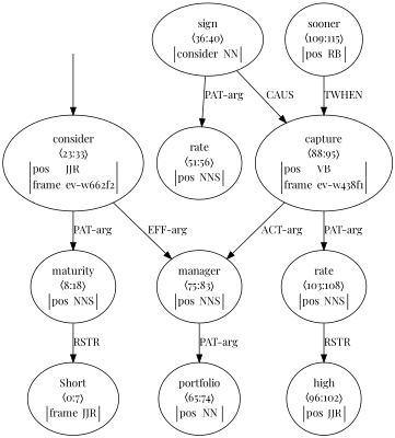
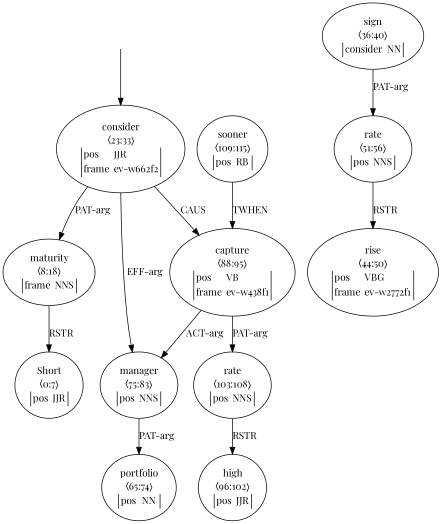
  digraph {
    fontname="Playfair Display"
    node [fontname="Playfair Display"]
    edge [fontname="Playfair Display"]
    top [style=invis]
    n2 [label=<<table align="center" border="0" cellspacing="0"><tr><td colspan="2">consider</td></tr><tr><td colspan="2">〈23:33〉</td></tr><tr><td sides="l" border="1" align="left">pos</td><td sides="r" border="1" align="left">JJR</td></tr><tr><td sides="l" border="1" align="left">frame</td><td sides="r" border="1" align="left">ev-w662f2</td></tr></table>>]
-   n3 [label=<<table align="center" border="0" cellspacing="0"><tr><td colspan="2">maturity</td></tr><tr><td colspan="2">〈8:18〉</td></tr><tr><td sides="l" border="1" align="left">pos</td><td sides="r" border="1" align="left">NNS</td></tr></table>>]
+   n3 [label=<<table align="center" border="0" cellspacing="0"><tr><td colspan="2">maturity</td></tr><tr><td colspan="2">〈8:18〉</td></tr><tr><td sides="l" border="1" align="left">frame</td><td sides="r" border="1" align="left">NNS</td></tr></table>>]
    n4 [label=<<table align="center" border="0" cellspacing="0"><tr><td colspan="2">capture</td></tr><tr><td colspan="2">〈88:95〉</td></tr><tr><td sides="l" border="1" align="left">pos</td><td sides="r" border="1" align="left">VB</td></tr><tr><td sides="l" border="1" align="left">frame</td><td sides="r" border="1" align="left">ev-w438f1</td></tr></table>>]
    n5 [label=<<table align="center" border="0" cellspacing="0"><tr><td colspan="2">manager</td></tr><tr><td colspan="2">〈75:83〉</td></tr><tr><td sides="l" border="1" align="left">pos</td><td sides="r" border="1" align="left">NNS</td></tr></table>>]
-   n6 [label=<<table align="center" border="0" cellspacing="0"><tr><td colspan="2">Short</td></tr><tr><td colspan="2">〈0:7〉</td></tr><tr><td sides="l" border="1" align="left">frame</td><td sides="r" border="1" align="left">JJR</td></tr></table>>]
+   n6 [label=<<table align="center" border="0" cellspacing="0"><tr><td colspan="2">Short</td></tr><tr><td colspan="2">〈0:7〉</td></tr><tr><td sides="l" border="1" align="left">pos</td><td sides="r" border="1" align="left">JJR</td></tr></table>>]
    n7 [label=<<table align="center" border="0" cellspacing="0"><tr><td colspan="2">sign</td></tr><tr><td colspan="2">〈36:40〉</td></tr><tr><td sides="l" border="1" align="left">consider</td><td sides="r" border="1" align="left">NN</td></tr></table>>]
    n8 [label=<<table align="center" border="0" cellspacing="0"><tr><td colspan="2">rate</td></tr><tr><td colspan="2">〈51:56〉</td></tr><tr><td sides="l" border="1" align="left">pos</td><td sides="r" border="1" align="left">NNS</td></tr></table>>]
    n9 [label=<<table align="center" border="0" cellspacing="0"><tr><td colspan="2">rate</td></tr><tr><td colspan="2">〈103:108〉</td></tr><tr><td sides="l" border="1" align="left">pos</td><td sides="r" border="1" align="left">NNS</td></tr></table>>]
+   n10 [label=<<table align="center" border="0" cellspacing="0"><tr><td colspan="2">rise</td></tr><tr><td colspan="2">〈44:50〉</td></tr><tr><td sides="l" border="1" align="left">pos</td><td sides="r" border="1" align="left">VBG</td></tr><tr><td sides="l" border="1" align="left">frame</td><td sides="r" border="1" align="left">ev-w2772f1</td></tr></table>>]
    n11 [label=<<table align="center" border="0" cellspacing="0"><tr><td colspan="2">portfolio</td></tr><tr><td colspan="2">〈65:74〉</td></tr><tr><td sides="l" border="1" align="left">pos</td><td sides="r" border="1" align="left">NN</td></tr></table>>]
    n12 [label=<<table align="center" border="0" cellspacing="0"><tr><td colspan="2">high</td></tr><tr><td colspan="2">〈96:102〉</td></tr><tr><td sides="l" border="1" align="left">pos</td><td sides="r" border="1" align="left">JJR</td></tr></table>>]
    n13 [label=<<table align="center" border="0" cellspacing="0"><tr><td colspan="2">sooner</td></tr><tr><td colspan="2">〈109:115〉</td></tr><tr><td sides="l" border="1" align="left">pos</td><td sides="r" border="1" align="left">RB</td></tr></table>>]
    top -> n2
    n2 -> n3 [label="PAT-arg"]
-   n7 -> n4 [label=CAUS]
+   n2 -> n4 [label=CAUS]
    n2 -> n5 [label="EFF-arg"]
    n3 -> n6 [label=RSTR]
    n4 -> n5 [label="ACT-arg"]
    n4 -> n9 [label="PAT-arg"]
    n5 -> n11 [label="PAT-arg"]
    n7 -> n8 [label="PAT-arg"]
+   n8 -> n10 [label=RSTR]
    n9 -> n12 [label=RSTR]
    n13 -> n4 [label=TWHEN]
  }
